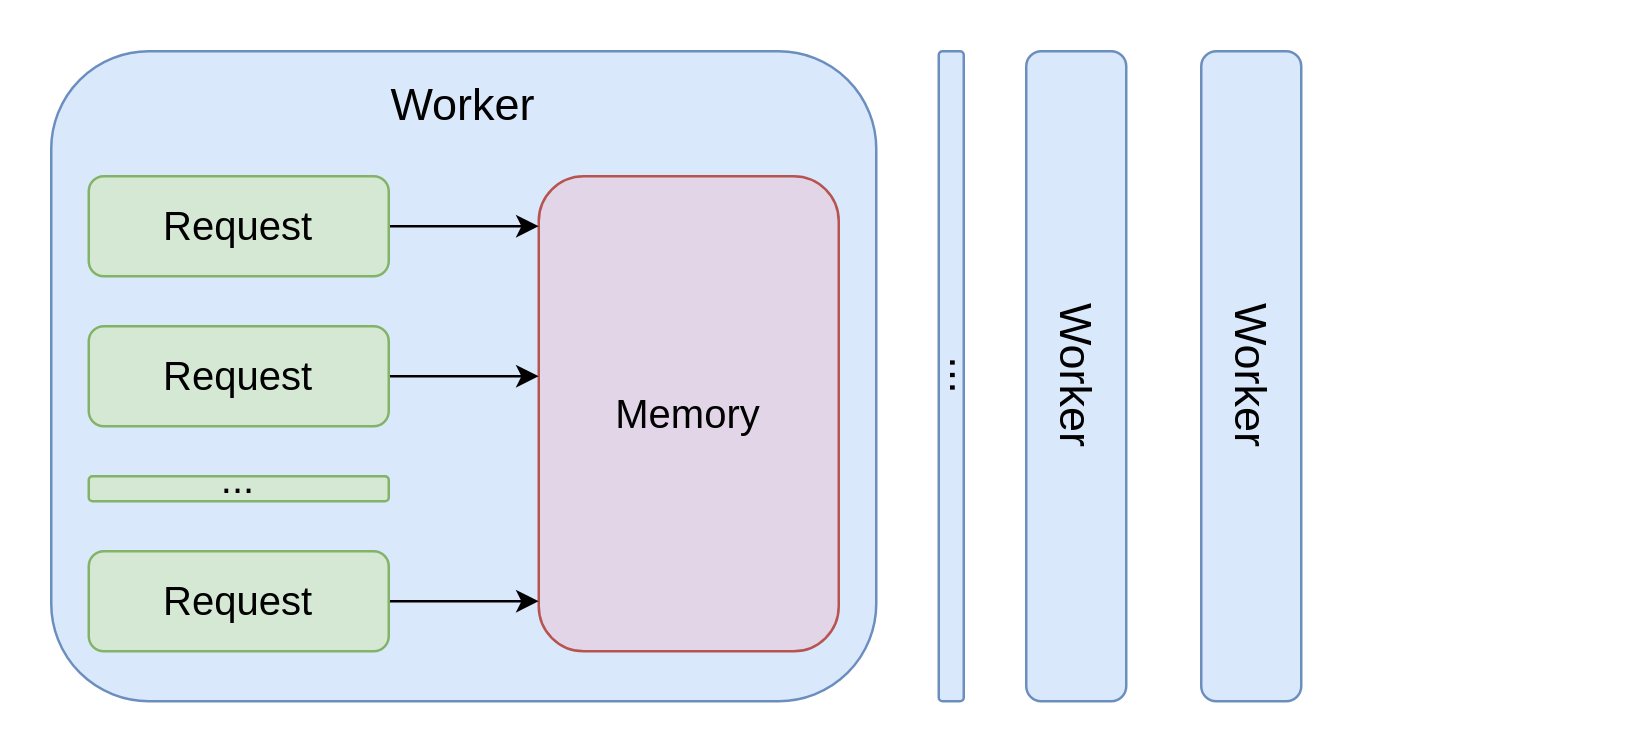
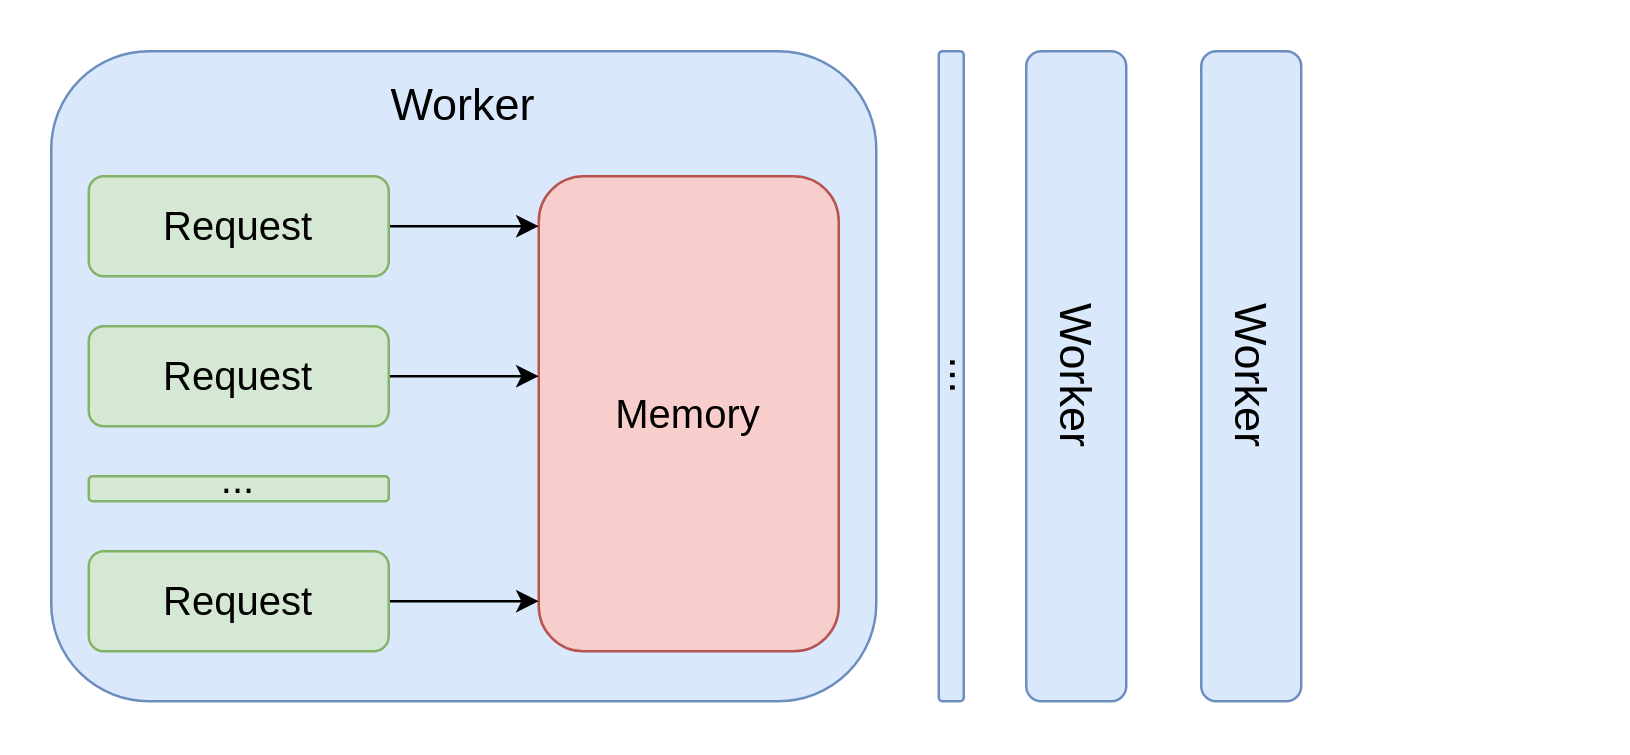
  <mxCell id="0" />
  <mxCell id="1" parent="0" />
  <mxCell id="2" value="&lt;font style=&quot;font-size: 18px;&quot;&gt;Worker&lt;/font&gt;" style="rounded=1;whiteSpace=wrap;fillColor=#dae8fc;strokeColor=#6c8ebf;flipV=0;flipH=1;html=1;direction=south;rotation=90;fontSize=18;" vertex="1" parent="1"><mxGeometry x="370" y="130" width="260" height="40" as="geometry" /></mxCell>
  <mxCell id="3" value="W&lt;font style=&quot;font-size: 18px;&quot;&gt;orker&lt;/font&gt;" style="rounded=1;whiteSpace=wrap;html=1;fillColor=#dae8fc;strokeColor=#6c8ebf;align=center;verticalAlign=top;fontSize=18;spacingTop=5;" vertex="1" parent="1"><mxGeometry x="20" y="20" width="330" height="260" as="geometry" /></mxCell>
- <mxCell id="4" value="Memory" style="rounded=1;whiteSpace=wrap;html=1;fontSize=16;fillColor=#e1d5e7;strokeColor=#b85450;" vertex="1" parent="1"><mxGeometry x="215" y="70" width="120" height="190" as="geometry" /></mxCell>
+ <mxCell id="4" value="Memory" style="rounded=1;whiteSpace=wrap;html=1;fontSize=16;fillColor=#f8cecc;strokeColor=#b85450;" vertex="1" parent="1"><mxGeometry x="215" y="70" width="120" height="190" as="geometry" /></mxCell>
  <mxCell id="5" value="" style="edgeStyle=orthogonalEdgeStyle;rounded=0;orthogonalLoop=1;jettySize=auto;html=1;" edge="1" parent="1" source="6" target="4"><mxGeometry relative="1" as="geometry"><Array as="points"><mxPoint x="200" y="90" /><mxPoint x="200" y="90" /></Array></mxGeometry></mxCell>
  <mxCell id="6" value="Request" style="rounded=1;whiteSpace=wrap;html=1;fillColor=#d5e8d4;strokeColor=#82b366;fontSize=16;" vertex="1" parent="1"><mxGeometry x="35" y="70" width="120" height="40" as="geometry" /></mxCell>
  <mxCell id="7" value="&lt;font style=&quot;font-size: 18px;&quot;&gt;Worker&lt;/font&gt;" style="rounded=1;whiteSpace=wrap;fillColor=#dae8fc;strokeColor=#6c8ebf;flipV=0;flipH=1;html=1;direction=south;rotation=90;fontSize=18;" vertex="1" parent="1"><mxGeometry x="300" y="130" width="260" height="40" as="geometry" /></mxCell>
  <mxCell id="8" value="" style="edgeStyle=orthogonalEdgeStyle;rounded=0;orthogonalLoop=1;jettySize=auto;html=1;" edge="1" parent="1" source="9"><mxGeometry relative="1" as="geometry"><mxPoint x="215" y="150" as="targetPoint" /></mxGeometry></mxCell>
  <mxCell id="9" value="Request" style="rounded=1;whiteSpace=wrap;html=1;fillColor=#d5e8d4;strokeColor=#82b366;fontSize=16;" vertex="1" parent="1"><mxGeometry x="35" y="130" width="120" height="40" as="geometry" /></mxCell>
  <mxCell id="10" value="" style="edgeStyle=orthogonalEdgeStyle;rounded=0;orthogonalLoop=1;jettySize=auto;html=1;" edge="1" parent="1" source="11"><mxGeometry relative="1" as="geometry"><mxPoint x="215" y="240" as="targetPoint" /></mxGeometry></mxCell>
  <mxCell id="11" value="Request" style="rounded=1;whiteSpace=wrap;html=1;fillColor=#d5e8d4;strokeColor=#82b366;fontSize=16;" vertex="1" parent="1"><mxGeometry x="35" y="220" width="120" height="40" as="geometry" /></mxCell>
  <mxCell id="12" value="..." style="rounded=1;whiteSpace=wrap;html=1;fillColor=#d5e8d4;strokeColor=#82b366;fontSize=16;spacingTop=-9;" vertex="1" parent="1"><mxGeometry x="35" y="190" width="120" height="10" as="geometry" /></mxCell>
  <mxCell id="13" value="&lt;font style=&quot;font-size: 18px;&quot;&gt;...&lt;/font&gt;" style="rounded=1;whiteSpace=wrap;fillColor=#dae8fc;strokeColor=#6c8ebf;flipV=0;flipH=1;html=1;direction=south;rotation=90;fontSize=18;spacingTop=-12;" vertex="1" parent="1"><mxGeometry x="250" y="145" width="260" height="10" as="geometry" /></mxCell>
